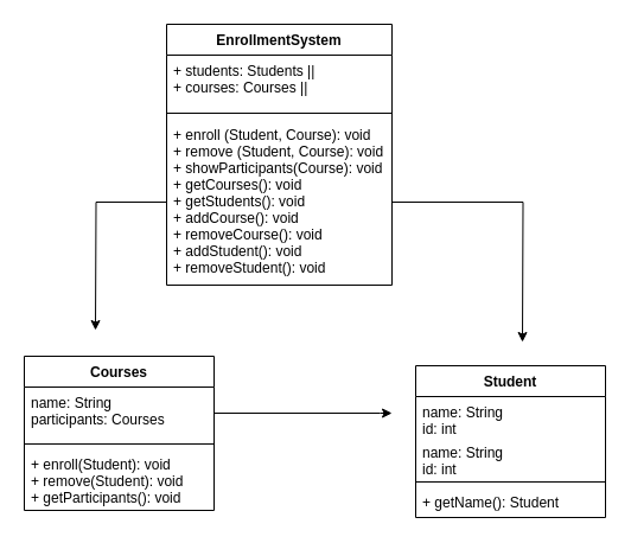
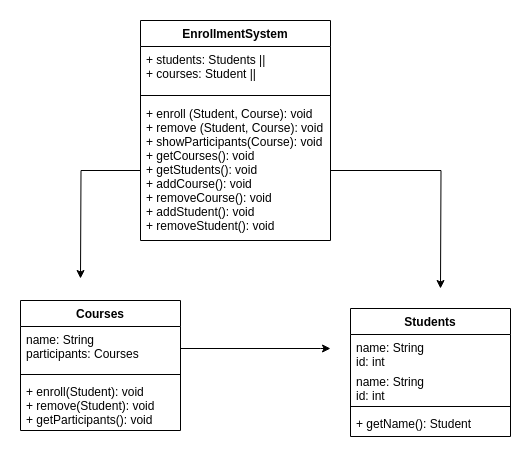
  <mxCell id="0" />
  <mxCell id="1" parent="0" />
  <mxCell id="2" value="EnrollmentSystem" style="swimlane;fontStyle=1;align=center;verticalAlign=top;childLayout=stackLayout;horizontal=1;startSize=26;horizontalStack=0;resizeParent=1;resizeParentMax=0;resizeLast=0;collapsible=1;marginBottom=0;" vertex="1" parent="1"><mxGeometry x="140" y="20" width="190" height="220" as="geometry" /></mxCell>
- <mxCell id="3" value="+ students: Students ||&#10;+ courses: Courses ||" style="text;strokeColor=none;fillColor=none;align=left;verticalAlign=top;spacingLeft=4;spacingRight=4;overflow=hidden;rotatable=0;points=[[0,0.5],[1,0.5]];portConstraint=eastwest;" vertex="1" parent="2"><mxGeometry y="26" width="190" height="44" as="geometry" /></mxCell>
+ <mxCell id="3" value="+ students: Students ||&#10;+ courses: Student ||" style="text;strokeColor=none;fillColor=none;align=left;verticalAlign=top;spacingLeft=4;spacingRight=4;overflow=hidden;rotatable=0;points=[[0,0.5],[1,0.5]];portConstraint=eastwest;" vertex="1" parent="2"><mxGeometry y="26" width="190" height="44" as="geometry" /></mxCell>
  <mxCell id="4" value="" style="line;strokeWidth=1;fillColor=none;align=left;verticalAlign=middle;spacingTop=-1;spacingLeft=3;spacingRight=3;rotatable=0;labelPosition=right;points=[];portConstraint=eastwest;" vertex="1" parent="2"><mxGeometry y="70" width="190" height="10" as="geometry" /></mxCell>
  <mxCell id="5" value="+ enroll (Student, Course): void&#10;+ remove (Student, Course): void&#10;+ showParticipants(Course): void&#10;+ getCourses(): void&#10;+ getStudents(): void&#10;+ addCourse(): void&#10;+ removeCourse(): void&#10;+ addStudent(): void&#10;+ removeStudent(): void" style="text;strokeColor=none;fillColor=none;align=left;verticalAlign=top;spacingLeft=4;spacingRight=4;overflow=hidden;rotatable=0;points=[[0,0.5],[1,0.5]];portConstraint=eastwest;" vertex="1" parent="2"><mxGeometry y="80" width="190" height="140" as="geometry" /></mxCell>
  <mxCell id="6" value="Courses" style="swimlane;fontStyle=1;align=center;verticalAlign=top;childLayout=stackLayout;horizontal=1;startSize=26;horizontalStack=0;resizeParent=1;resizeParentMax=0;resizeLast=0;collapsible=1;marginBottom=0;" vertex="1" parent="1"><mxGeometry x="20" y="300" width="160" height="130" as="geometry" /></mxCell>
  <mxCell id="7" value="name: String&#10;participants: Courses" style="text;strokeColor=none;fillColor=none;align=left;verticalAlign=top;spacingLeft=4;spacingRight=4;overflow=hidden;rotatable=0;points=[[0,0.5],[1,0.5]];portConstraint=eastwest;" vertex="1" parent="6"><mxGeometry y="26" width="160" height="44" as="geometry" /></mxCell>
  <mxCell id="8" value="" style="line;strokeWidth=1;fillColor=none;align=left;verticalAlign=middle;spacingTop=-1;spacingLeft=3;spacingRight=3;rotatable=0;labelPosition=right;points=[];portConstraint=eastwest;" vertex="1" parent="6"><mxGeometry y="70" width="160" height="8" as="geometry" /></mxCell>
  <mxCell id="9" value="+ enroll(Student): void&#10;+ remove(Student): void&#10;+ getParticipants(): void" style="text;strokeColor=none;fillColor=none;align=left;verticalAlign=top;spacingLeft=4;spacingRight=4;overflow=hidden;rotatable=0;points=[[0,0.5],[1,0.5]];portConstraint=eastwest;" vertex="1" parent="6"><mxGeometry y="78" width="160" height="52" as="geometry" /></mxCell>
  <mxCell id="10" style="edgeStyle=orthogonalEdgeStyle;rounded=0;orthogonalLoop=1;jettySize=auto;html=1;" edge="1" parent="1" source="7"><mxGeometry relative="1" as="geometry"><mxPoint x="330" y="348" as="targetPoint" /><Array as="points"><mxPoint x="320" y="348" /></Array></mxGeometry></mxCell>
- <mxCell id="11" value="Student" style="swimlane;fontStyle=1;align=center;verticalAlign=top;childLayout=stackLayout;horizontal=1;startSize=26;horizontalStack=0;resizeParent=1;resizeParentMax=0;resizeLast=0;collapsible=1;marginBottom=0;" vertex="1" parent="1"><mxGeometry x="350" y="308" width="160" height="128" as="geometry" /></mxCell>
+ <mxCell id="11" value="Students" style="swimlane;fontStyle=1;align=center;verticalAlign=top;childLayout=stackLayout;horizontal=1;startSize=26;horizontalStack=0;resizeParent=1;resizeParentMax=0;resizeLast=0;collapsible=1;marginBottom=0;" vertex="1" parent="1"><mxGeometry x="350" y="308" width="160" height="128" as="geometry" /></mxCell>
  <mxCell id="12" value="name: String&#10;id: int" style="text;strokeColor=none;fillColor=none;align=left;verticalAlign=top;spacingLeft=4;spacingRight=4;overflow=hidden;rotatable=0;points=[[0,0.5],[1,0.5]];portConstraint=eastwest;" vertex="1" parent="11"><mxGeometry y="26" width="160" height="34" as="geometry" /></mxCell>
  <mxCell id="13" value="name: String&#10;id: int" style="text;strokeColor=none;fillColor=none;align=left;verticalAlign=top;spacingLeft=4;spacingRight=4;overflow=hidden;rotatable=0;points=[[0,0.5],[1,0.5]];portConstraint=eastwest;" vertex="1" parent="11"><mxGeometry y="60" width="160" height="34" as="geometry" /></mxCell>
  <mxCell id="14" value="" style="line;strokeWidth=1;fillColor=none;align=left;verticalAlign=middle;spacingTop=-1;spacingLeft=3;spacingRight=3;rotatable=0;labelPosition=right;points=[];portConstraint=eastwest;" vertex="1" parent="11"><mxGeometry y="94" width="160" height="8" as="geometry" /></mxCell>
  <mxCell id="15" value="+ getName(): Student" style="text;strokeColor=none;fillColor=none;align=left;verticalAlign=top;spacingLeft=4;spacingRight=4;overflow=hidden;rotatable=0;points=[[0,0.5],[1,0.5]];portConstraint=eastwest;" vertex="1" parent="11"><mxGeometry y="102" width="160" height="26" as="geometry" /></mxCell>
  <mxCell id="16" style="edgeStyle=orthogonalEdgeStyle;rounded=0;orthogonalLoop=1;jettySize=auto;html=1;" edge="1" parent="1" source="5"><mxGeometry relative="1" as="geometry"><mxPoint x="440" y="288" as="targetPoint" /></mxGeometry></mxCell>
  <mxCell id="17" style="edgeStyle=orthogonalEdgeStyle;rounded=0;orthogonalLoop=1;jettySize=auto;html=1;" edge="1" parent="1" source="5"><mxGeometry relative="1" as="geometry"><mxPoint x="80" y="278" as="targetPoint" /></mxGeometry></mxCell>
